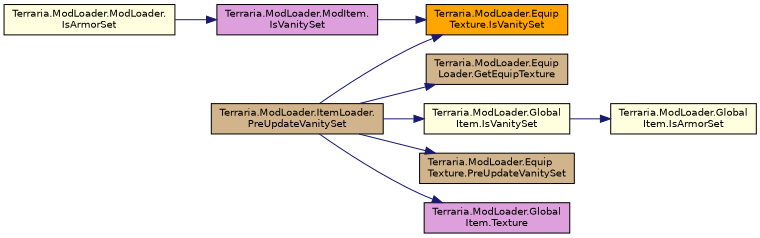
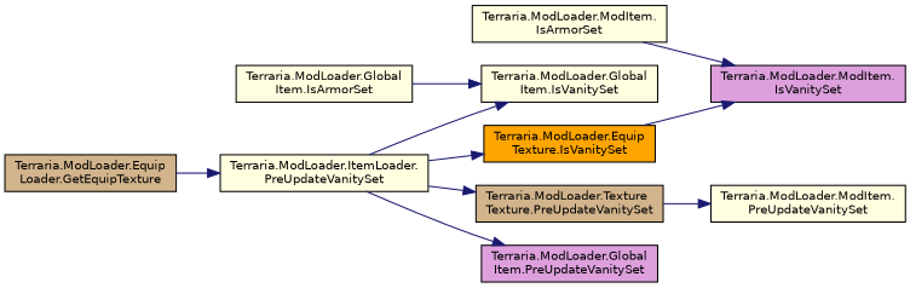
  digraph {
    rankdir=LR
    node [color=black fillcolor=lightyellow fontname=Helvetica fontsize=10 shape=record style=filled]
    edge [color=midnightblue fontname=Helvetica fontsize=10 labelfontname=Helvetica labelfontsize=10 style=solid]
-   n1 [fillcolor=tan fontcolor=black height=0.2 label="Terraria.ModLoader.ItemLoader.\lPreUpdateVanitySet" width=0.4]
+   n1 [fontcolor=black height=0.2 label="Terraria.ModLoader.ItemLoader.\lPreUpdateVanitySet" width=0.4]
    n2 [fillcolor=tan height=0.2 label="Terraria.ModLoader.Equip\lLoader.GetEquipTexture" width=0.4]
    n3 [fillcolor=orange height=0.2 label="Terraria.ModLoader.Equip\lTexture.IsVanitySet" width=0.4]
    n4 [height=0.2 label="Terraria.ModLoader.Global\lItem.IsVanitySet" width=0.4]
-   n5 [fillcolor=tan height=0.2 label="Terraria.ModLoader.Equip\lTexture.PreUpdateVanitySet" width=0.4]
-   n6 [fillcolor=plum height=0.2 label="Terraria.ModLoader.Global\lItem.Texture" width=0.4]
+   n5 [fillcolor=tan height=0.2 label="Terraria.ModLoader.Texture\lTexture.PreUpdateVanitySet" width=0.4]
+   n6 [fillcolor=plum height=0.2 label="Terraria.ModLoader.Global\lItem.PreUpdateVanitySet" width=0.4]
    n7 [fillcolor=plum height=0.2 label="Terraria.ModLoader.ModItem.\lIsVanitySet" width=0.4]
    n8 [height=0.2 label="Terraria.ModLoader.Global\lItem.IsArmorSet" width=0.4]
-   n10 [height=0.2 label="Terraria.ModLoader.ModLoader.\lIsArmorSet" width=0.4]
-   n1 -> n2
+   n9 [height=0.2 label="Terraria.ModLoader.ModItem.\lPreUpdateVanitySet" width=0.4]
+   n10 [height=0.2 label="Terraria.ModLoader.ModItem.\lIsArmorSet" width=0.4]
+   n2 -> n1
    n1 -> n3
    n1 -> n4
    n1 -> n5
    n1 -> n6
-   n7 -> n3
-   n4 -> n8
+   n3 -> n7
+   n8 -> n4
+   n5 -> n9
    n10 -> n7
  }
